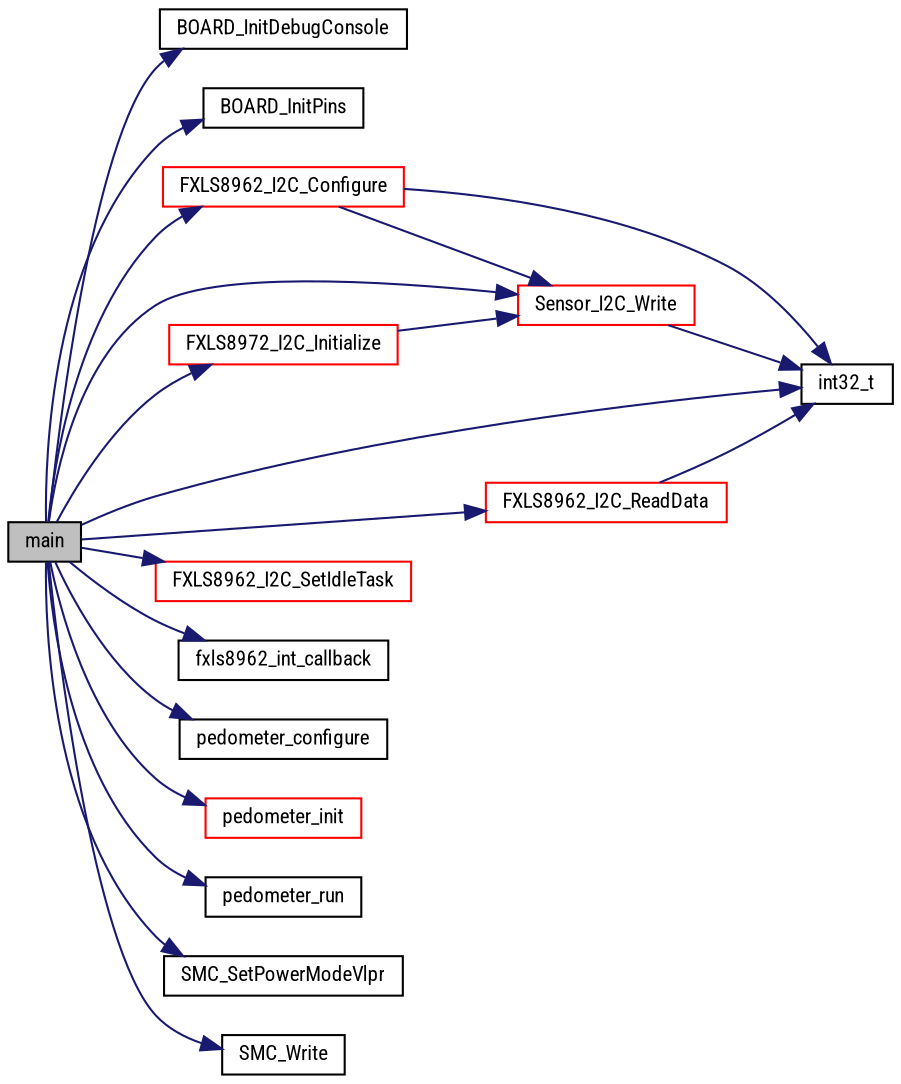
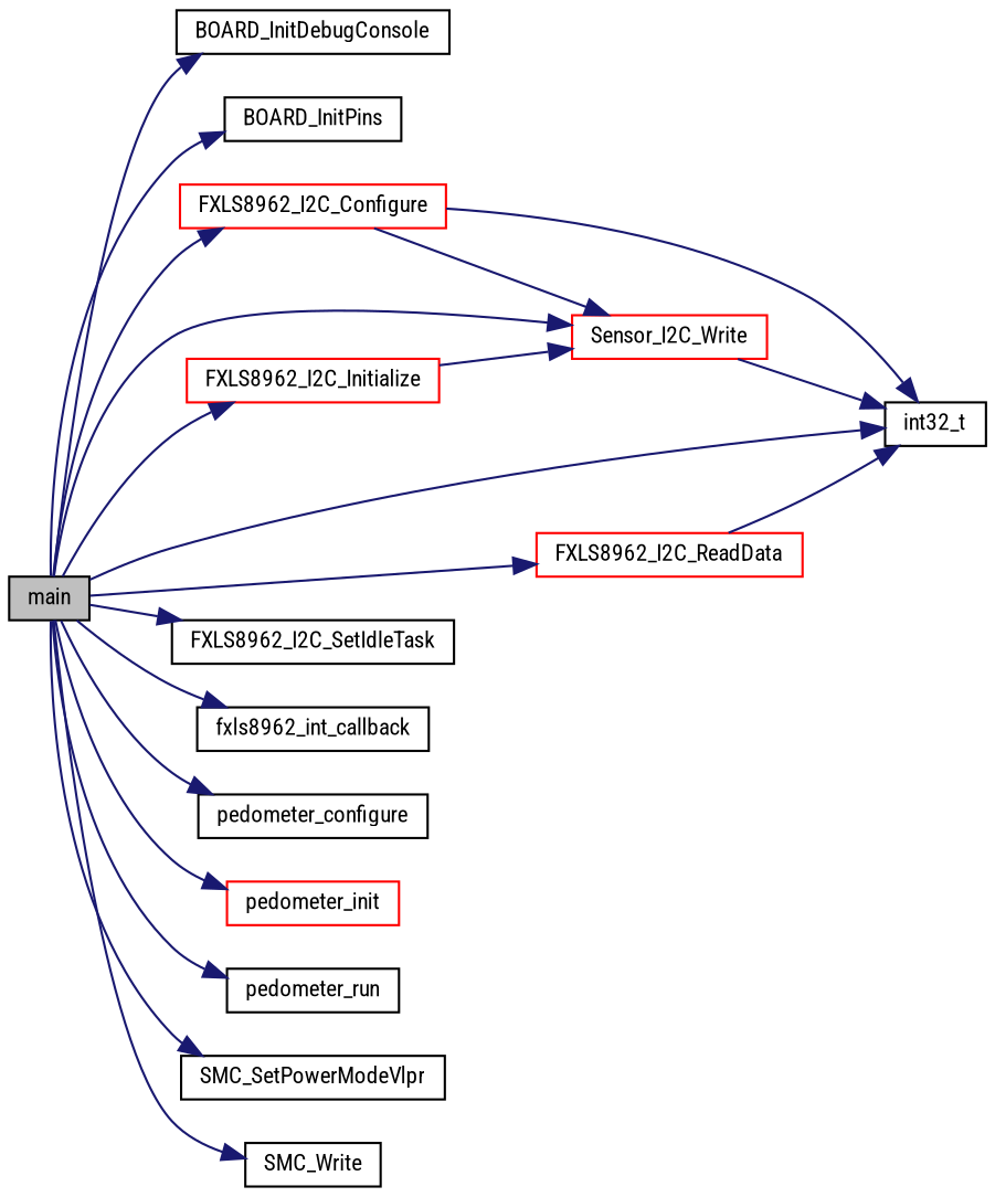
  digraph {
    fontname="Roboto Condensed"
    rankdir=LR
    node [color=black fillcolor=white fontname="Roboto Condensed" fontsize=10 shape=record style=filled]
    edge [color=midnightblue fontname="Roboto Condensed" fontsize=10 labelfontname=Helvetica labelfontsize=10 style=solid]
    n1 [fillcolor=grey75 fontcolor=black height=0.2 label=main width=0.4]
    n2 [height=0.2 label=BOARD_InitDebugConsole width=0.4]
    n3 [height=0.2 label=BOARD_InitPins width=0.4]
    n4 [color=red height=0.2 label=FXLS8962_I2C_Configure width=0.4]
    n5 [height=0.2 label=int32_t width=0.4]
    n6 [color=red height=0.2 label=Sensor_I2C_Write width=0.4]
-   n7 [color=red height=0.2 label=FXLS8972_I2C_Initialize width=0.4]
+   n7 [color=red height=0.2 label=FXLS8962_I2C_Initialize width=0.4]
    n8 [color=red height=0.2 label=FXLS8962_I2C_ReadData width=0.4]
-   n9 [color=red height=0.2 label=FXLS8962_I2C_SetIdleTask width=0.4]
+   n9 [height=0.2 label=FXLS8962_I2C_SetIdleTask width=0.4]
    n10 [height=0.2 label=fxls8962_int_callback width=0.4]
    n11 [height=0.2 label=pedometer_configure width=0.4]
    n12 [color=red height=0.2 label=pedometer_init width=0.4]
    n13 [height=0.2 label=pedometer_run width=0.4]
    n14 [height=0.2 label=SMC_SetPowerModeVlpr width=0.4]
    n15 [height=0.2 label=SMC_Write width=0.4]
    n1 -> n2
    n1 -> n3
    n1 -> n4
    n1 -> n5
    n1 -> n6
    n1 -> n7
    n1 -> n8
    n1 -> n9
    n1 -> n10
    n1 -> n11
    n1 -> n12
    n1 -> n13
    n1 -> n14
    n1 -> n15
    n4 -> n5
    n4 -> n6
    n6 -> n5
    n7 -> n6
    n8 -> n5
  }
